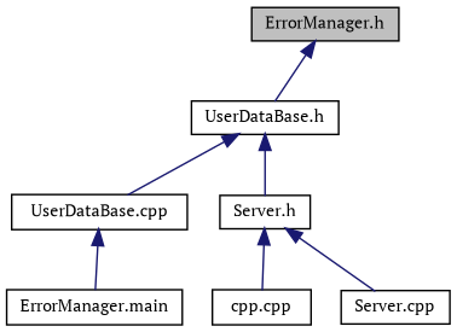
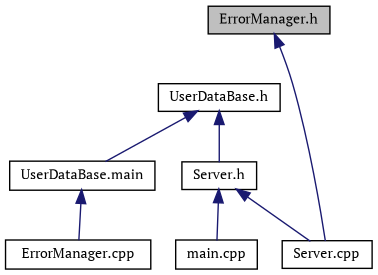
  digraph {
    fontname="PT Serif"
    node [color=black fillcolor=white fontname="PT Serif" fontsize=10 shape=record style=filled]
    edge [color=midnightblue dir=back fontname="PT Serif" fontsize=10 labelfontname=Helvetica labelfontsize=10 style=solid]
    n1 [fillcolor=grey75 fontcolor=black height=0.2 label="ErrorManager.h" width=0.4]
    n2 [height=0.2 label="UserDataBase.h" width=0.4]
-   n3 [height=0.2 label="ErrorManager.main" width=0.4]
+   n3 [height=0.2 label="ErrorManager.cpp" width=0.4]
    n4 [height=0.2 label="Server.h" width=0.4]
-   n5 [height=0.2 label="UserDataBase.cpp" width=0.4]
-   n6 [height=0.2 label="cpp.cpp" width=0.4]
+   n5 [height=0.2 label="UserDataBase.main" width=0.4]
+   n6 [height=0.2 label="main.cpp" width=0.4]
    n7 [height=0.2 label="Server.cpp" width=0.4]
-   n1 -> n2
+   n1 -> n7
    n2 -> n4
    n2 -> n5
    n4 -> n6
    n4 -> n7
    n5 -> n3
  }
